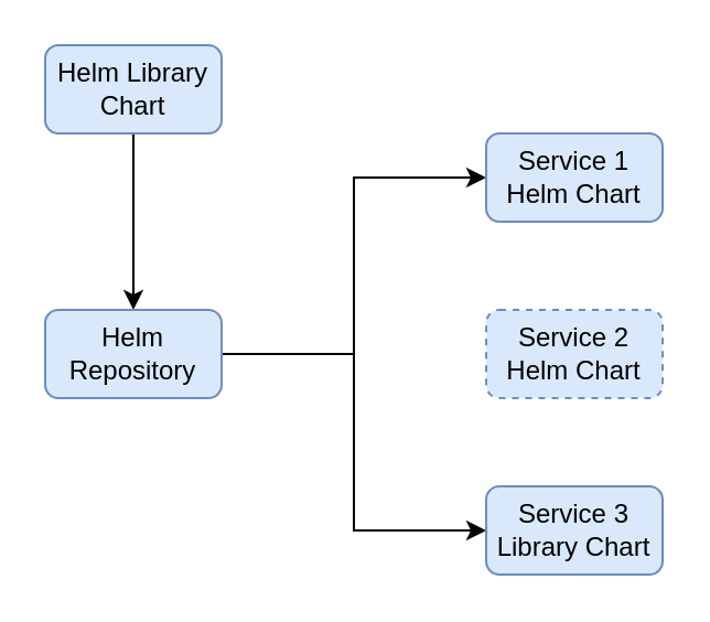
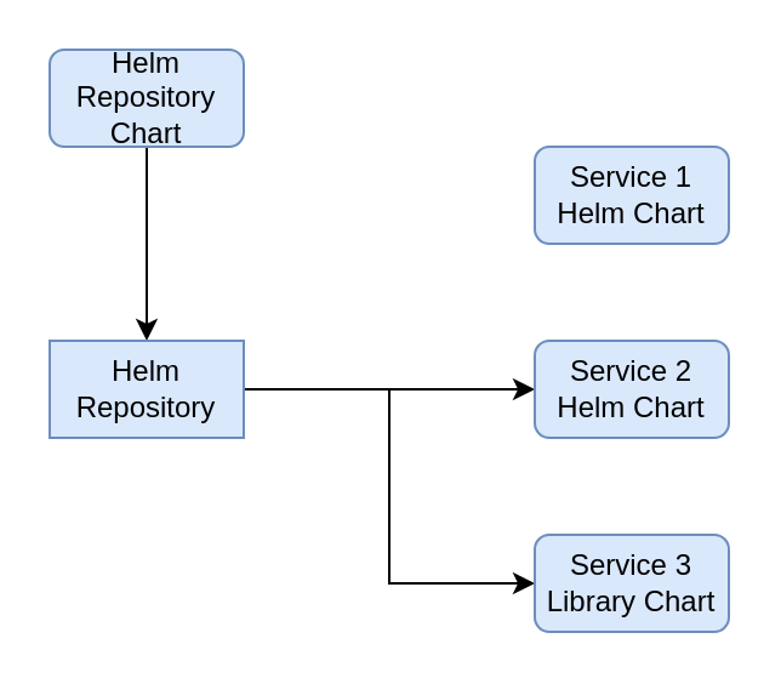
  <mxCell id="0" />
  <mxCell id="1" parent="0" />
  <mxCell id="2" value="" style="edgeStyle=orthogonalEdgeStyle;rounded=0;orthogonalLoop=1;jettySize=auto;html=1;" edge="1" parent="1" source="3" target="6"><mxGeometry relative="1" as="geometry" /></mxCell>
- <mxCell id="3" value="Helm Library Chart" style="rounded=1;whiteSpace=wrap;html=1;fillColor=#dae8fc;strokeColor=#6c8ebf;" vertex="1" parent="1"><mxGeometry x="20" y="20" width="80" height="40" as="geometry" /></mxCell>
- <mxCell id="4" style="edgeStyle=orthogonalEdgeStyle;rounded=0;orthogonalLoop=1;jettySize=auto;html=1;entryX=0;entryY=0.5;entryDx=0;entryDy=0;" edge="1" parent="1" source="6" target="7"><mxGeometry relative="1" as="geometry" /></mxCell>
+ <mxCell id="3" value="Helm Repository Chart" style="rounded=1;whiteSpace=wrap;html=1;fillColor=#dae8fc;strokeColor=#6c8ebf;" vertex="1" parent="1"><mxGeometry x="20" y="20" width="80" height="40" as="geometry" /></mxCell>
+ <mxCell id="4" style="edgeStyle=orthogonalEdgeStyle;rounded=0;orthogonalLoop=1;jettySize=auto;html=1;" edge="1" parent="1" source="6" target="9"><mxGeometry relative="1" as="geometry" /></mxCell>
  <mxCell id="5" style="edgeStyle=orthogonalEdgeStyle;rounded=0;orthogonalLoop=1;jettySize=auto;html=1;entryX=0;entryY=0.5;entryDx=0;entryDy=0;" edge="1" parent="1" source="6" target="8"><mxGeometry relative="1" as="geometry" /></mxCell>
- <mxCell id="6" value="Helm Repository" style="rounded=1;whiteSpace=wrap;html=1;fillColor=#dae8fc;strokeColor=#6c8ebf;" vertex="1" parent="1"><mxGeometry x="20" y="140" width="80" height="40" as="geometry" /></mxCell>
+ <mxCell id="6" value="Helm Repository" style="whiteSpace=wrap;html=1;fillColor=#dae8fc;strokeColor=#6c8ebf;rounded=0;" vertex="1" parent="1"><mxGeometry x="20" y="140" width="80" height="40" as="geometry" /></mxCell>
  <mxCell id="7" value="Service 1&lt;br&gt;Helm Chart" style="rounded=1;whiteSpace=wrap;html=1;fillColor=#dae8fc;strokeColor=#6c8ebf;" vertex="1" parent="1"><mxGeometry x="220" y="60" width="80" height="40" as="geometry" /></mxCell>
  <mxCell id="8" value="Service 3&lt;br&gt;Library Chart" style="rounded=1;whiteSpace=wrap;html=1;fillColor=#dae8fc;strokeColor=#6c8ebf;" vertex="1" parent="1"><mxGeometry x="220" y="220" width="80" height="40" as="geometry" /></mxCell>
- <mxCell id="9" value="Service 2 Helm Chart" style="rounded=1;whiteSpace=wrap;html=1;fillColor=#dae8fc;strokeColor=#6c8ebf;dashed=1;" vertex="1" parent="1"><mxGeometry x="220" y="140" width="80" height="40" as="geometry" /></mxCell>
+ <mxCell id="9" value="Service 2 Helm Chart" style="rounded=1;whiteSpace=wrap;html=1;fillColor=#dae8fc;strokeColor=#6c8ebf;" vertex="1" parent="1"><mxGeometry x="220" y="140" width="80" height="40" as="geometry" /></mxCell>
